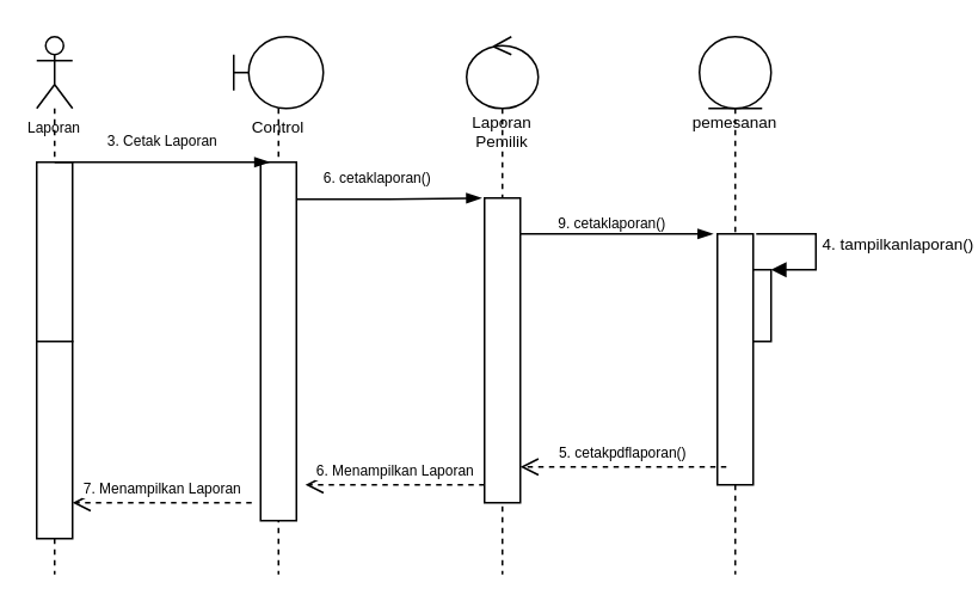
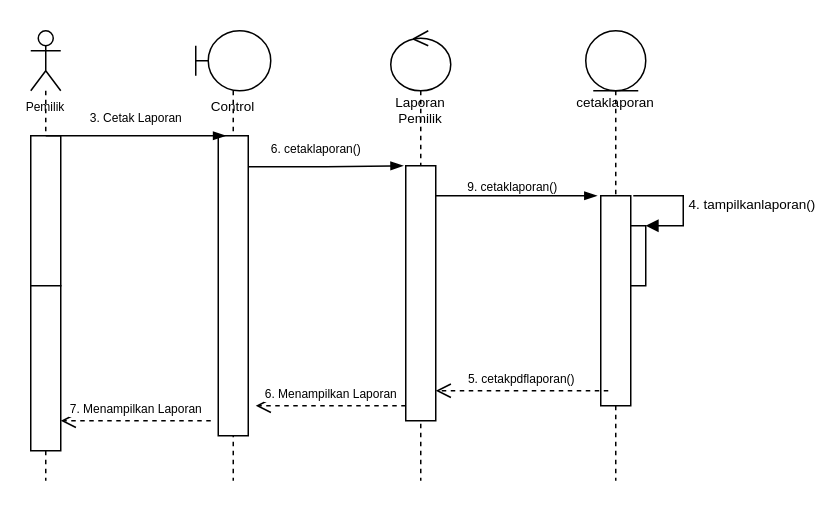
  <mxCell id="0" />
  <mxCell id="1" parent="0" />
- <mxCell id="2" value="&lt;font style=&quot;font-size: 8px;&quot;&gt;Laporan&lt;/font&gt;" style="shape=umlLifeline;participant=umlActor;perimeter=lifelinePerimeter;whiteSpace=wrap;html=1;container=1;collapsible=0;recursiveResize=0;verticalAlign=top;spacingTop=36;outlineConnect=0;" parent="1" vertex="1"><mxGeometry x="20" y="20" width="20" height="300" as="geometry" /></mxCell>
+ <mxCell id="2" value="&lt;font style=&quot;font-size: 8px;&quot;&gt;Pemilik&lt;/font&gt;" style="shape=umlLifeline;participant=umlActor;perimeter=lifelinePerimeter;whiteSpace=wrap;html=1;container=1;collapsible=0;recursiveResize=0;verticalAlign=top;spacingTop=36;outlineConnect=0;" parent="1" vertex="1"><mxGeometry x="20" y="20" width="20" height="300" as="geometry" /></mxCell>
  <mxCell id="3" value="" style="html=1;points=[];perimeter=orthogonalPerimeter;" parent="2" vertex="1"><mxGeometry y="70" width="20" height="100" as="geometry" /></mxCell>
  <mxCell id="4" value="" style="html=1;points=[];perimeter=orthogonalPerimeter;" parent="2" vertex="1"><mxGeometry y="170" width="20" height="110" as="geometry" /></mxCell>
  <mxCell id="5" value="&lt;font style=&quot;font-size: 9px;&quot;&gt;Control&lt;/font&gt;" style="shape=umlLifeline;participant=umlBoundary;perimeter=lifelinePerimeter;whiteSpace=wrap;html=1;container=1;collapsible=0;recursiveResize=0;verticalAlign=top;spacingTop=36;outlineConnect=0;" parent="1" vertex="1"><mxGeometry x="130" y="20" width="50" height="300" as="geometry" /></mxCell>
  <mxCell id="6" value="" style="html=1;points=[];perimeter=orthogonalPerimeter;" parent="5" vertex="1"><mxGeometry x="15" y="70" width="20" height="200" as="geometry" /></mxCell>
  <mxCell id="7" value="" style="edgeStyle=elbowEdgeStyle;fontSize=12;html=1;endArrow=blockThin;endFill=1;rounded=0;" parent="1" edge="1"><mxGeometry width="160" relative="1" as="geometry"><mxPoint x="30" y="90" as="sourcePoint" /><mxPoint x="150" y="90" as="targetPoint" /></mxGeometry></mxCell>
  <mxCell id="8" value="&lt;span style=&quot;font-size: 8px; background-color: rgb(255, 255, 255);&quot;&gt;3. Cetak Laporan&lt;/span&gt;" style="text;html=1;resizable=0;autosize=1;align=center;verticalAlign=middle;points=[];fillColor=none;strokeColor=none;rounded=0;fontSize=9;" parent="1" vertex="1"><mxGeometry x="50" y="68" width="80" height="20" as="geometry" /></mxCell>
  <mxCell id="9" value="Laporan Pemilik" style="shape=umlLifeline;participant=umlControl;perimeter=lifelinePerimeter;whiteSpace=wrap;html=1;container=1;collapsible=0;recursiveResize=0;verticalAlign=top;spacingTop=36;outlineConnect=0;fontSize=9;" parent="1" vertex="1"><mxGeometry x="260" y="20" width="40" height="300" as="geometry" /></mxCell>
  <mxCell id="10" value="" style="html=1;points=[];perimeter=orthogonalPerimeter;" parent="9" vertex="1"><mxGeometry x="10" y="90" width="20" height="170" as="geometry" /></mxCell>
  <mxCell id="11" value="" style="edgeStyle=elbowEdgeStyle;fontSize=12;html=1;endArrow=blockThin;endFill=1;rounded=0;entryX=-0.086;entryY=0;entryDx=0;entryDy=0;entryPerimeter=0;exitX=1.007;exitY=0.103;exitDx=0;exitDy=0;exitPerimeter=0;" parent="1" source="6" target="10" edge="1"><mxGeometry width="160" relative="1" as="geometry"><mxPoint x="170" y="110" as="sourcePoint" /><mxPoint x="330" y="110" as="targetPoint" /></mxGeometry></mxCell>
- <mxCell id="12" value="&lt;font style=&quot;font-size: 9px;&quot;&gt;pemesanan&lt;/font&gt;" style="shape=umlLifeline;participant=umlEntity;perimeter=lifelinePerimeter;whiteSpace=wrap;html=1;container=1;collapsible=0;recursiveResize=0;verticalAlign=top;spacingTop=36;outlineConnect=0;fontSize=8;" parent="1" vertex="1"><mxGeometry x="390" y="20" width="40" height="300" as="geometry" /></mxCell>
+ <mxCell id="12" value="&lt;font style=&quot;font-size: 9px;&quot;&gt;cetaklaporan&lt;/font&gt;" style="shape=umlLifeline;participant=umlEntity;perimeter=lifelinePerimeter;whiteSpace=wrap;html=1;container=1;collapsible=0;recursiveResize=0;verticalAlign=top;spacingTop=36;outlineConnect=0;fontSize=8;" parent="1" vertex="1"><mxGeometry x="390" y="20" width="40" height="300" as="geometry" /></mxCell>
  <mxCell id="13" value="" style="html=1;points=[];perimeter=orthogonalPerimeter;" parent="12" vertex="1"><mxGeometry x="10" y="110" width="20" height="140" as="geometry" /></mxCell>
  <mxCell id="14" value="" style="html=1;points=[];perimeter=orthogonalPerimeter;fontSize=9;" parent="12" vertex="1"><mxGeometry x="30" y="130" width="10" height="40" as="geometry" /></mxCell>
  <mxCell id="15" value="4. tampilkanlaporan()" style="edgeStyle=orthogonalEdgeStyle;html=1;align=left;spacingLeft=2;endArrow=block;rounded=0;entryX=1;entryY=0;fontSize=9;exitX=1.084;exitY=0;exitDx=0;exitDy=0;exitPerimeter=0;" parent="12" source="13" target="14" edge="1"><mxGeometry relative="1" as="geometry"><mxPoint x="35" y="110" as="sourcePoint" /><Array as="points"><mxPoint x="65" y="110" /><mxPoint x="65" y="130" /></Array></mxGeometry></mxCell>
  <mxCell id="16" value="&lt;span style=&quot;background-color: rgb(255, 255, 255);&quot;&gt;&lt;font style=&quot;font-size: 8px;&quot;&gt;6. cetaklaporan()&lt;/font&gt;&lt;/span&gt;" style="text;html=1;resizable=0;autosize=1;align=center;verticalAlign=middle;points=[];fillColor=none;strokeColor=none;rounded=0;fontSize=9;" parent="1" vertex="1"><mxGeometry x="170" y="89" width="80" height="20" as="geometry" /></mxCell>
  <mxCell id="17" value="&lt;span style=&quot;background-color: rgb(255, 255, 255);&quot;&gt;&lt;font style=&quot;font-size: 8px;&quot;&gt;9. cetaklaporan()&lt;/font&gt;&lt;/span&gt;" style="text;html=1;resizable=0;autosize=1;align=center;verticalAlign=middle;points=[];fillColor=none;strokeColor=none;rounded=0;fontSize=9;" parent="1" vertex="1"><mxGeometry x="301" y="114" width="80" height="20" as="geometry" /></mxCell>
  <mxCell id="18" value="5. cetakpdflaporan()" style="html=1;verticalAlign=bottom;endArrow=open;dashed=1;endSize=8;rounded=0;fontSize=8;" parent="1" edge="1"><mxGeometry relative="1" as="geometry"><mxPoint x="405" y="260" as="sourcePoint" /><mxPoint x="290" y="260" as="targetPoint" /></mxGeometry></mxCell>
  <mxCell id="19" value="6. Menampilkan Laporan" style="html=1;verticalAlign=bottom;endArrow=open;dashed=1;endSize=8;rounded=0;fontSize=8;" parent="1" edge="1"><mxGeometry relative="1" as="geometry"><mxPoint x="270" y="270" as="sourcePoint" /><mxPoint x="170" y="270" as="targetPoint" /></mxGeometry></mxCell>
  <mxCell id="20" value="7. Menampilkan Laporan" style="html=1;verticalAlign=bottom;endArrow=open;dashed=1;endSize=8;rounded=0;fontSize=8;" parent="1" edge="1"><mxGeometry relative="1" as="geometry"><mxPoint x="140" y="280" as="sourcePoint" /><mxPoint x="40" y="280" as="targetPoint" /></mxGeometry></mxCell>
  <mxCell id="21" value="" style="edgeStyle=elbowEdgeStyle;fontSize=12;html=1;endArrow=blockThin;endFill=1;rounded=0;" parent="1" edge="1"><mxGeometry width="160" relative="1" as="geometry"><mxPoint x="290" y="130" as="sourcePoint" /><mxPoint x="397.5" y="130" as="targetPoint" /></mxGeometry></mxCell>
